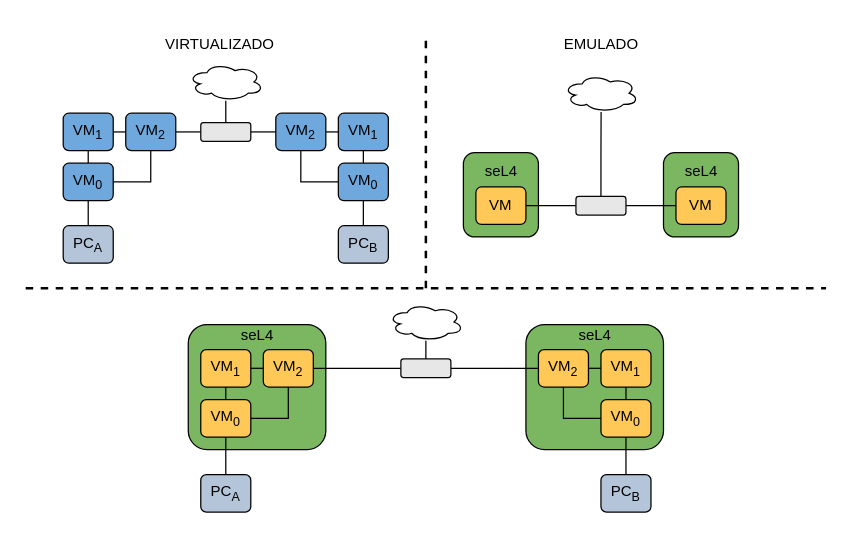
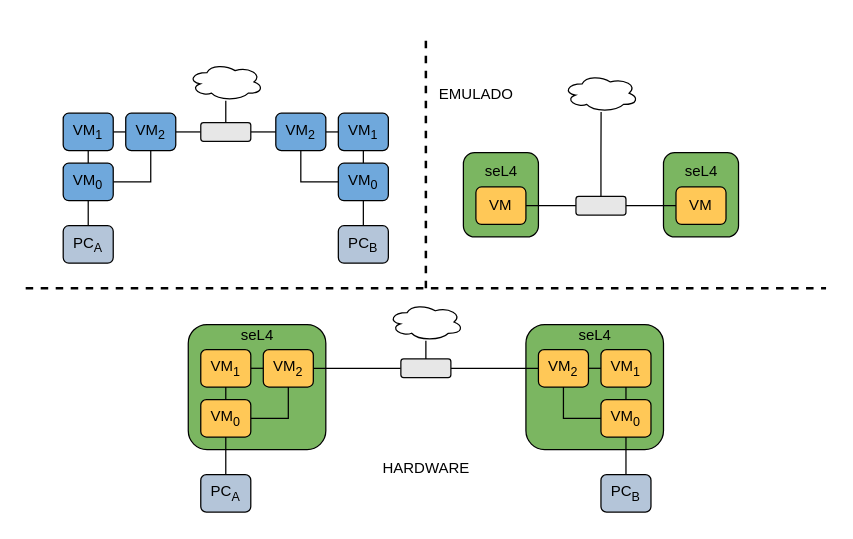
  <mxCell id="0" />
  <mxCell id="1" parent="0" />
  <mxCell id="2" value="&lt;div&gt;&lt;br&gt;&lt;/div&gt;&lt;div&gt;&lt;br&gt;&lt;/div&gt;" style="rounded=1;whiteSpace=wrap;html=1;fillColor=#7BB661;" parent="1" vertex="1"><mxGeometry x="370" y="121.5" width="60" height="67.5" as="geometry" /></mxCell>
  <mxCell id="3" value="&lt;div&gt;&lt;br&gt;&lt;/div&gt;&lt;div&gt;&lt;br&gt;&lt;/div&gt;" style="rounded=1;whiteSpace=wrap;html=1;fillColor=#7BB661;" parent="1" vertex="1"><mxGeometry x="420" y="259" width="110" height="100" as="geometry" /></mxCell>
  <mxCell id="4" value="&lt;div&gt;&lt;br&gt;&lt;/div&gt;&lt;div&gt;&lt;br&gt;&lt;/div&gt;" style="rounded=1;whiteSpace=wrap;html=1;fillColor=#7BB661;" parent="1" vertex="1"><mxGeometry x="150" y="259" width="110" height="100" as="geometry" /></mxCell>
  <mxCell id="5" value="" style="endArrow=none;html=1;rounded=0;strokeWidth=2;dashed=1;" parent="1" edge="1"><mxGeometry width="50" height="50" relative="1" as="geometry"><mxPoint x="340" y="230" as="sourcePoint" /><mxPoint x="340" y="30" as="targetPoint" /></mxGeometry></mxCell>
  <mxCell id="6" value="" style="endArrow=none;html=1;rounded=0;startSize=8;strokeWidth=2;dashed=1;" parent="1" edge="1"><mxGeometry width="50" height="50" relative="1" as="geometry"><mxPoint x="20" y="230" as="sourcePoint" /><mxPoint x="660" y="230" as="targetPoint" /></mxGeometry></mxCell>
  <mxCell id="7" style="edgeStyle=orthogonalEdgeStyle;rounded=0;orthogonalLoop=1;jettySize=auto;html=1;exitX=0.5;exitY=0;exitDx=0;exitDy=0;entryX=0.5;entryY=1;entryDx=0;entryDy=0;endArrow=none;endFill=0;" parent="1" source="8" target="13" edge="1"><mxGeometry relative="1" as="geometry" /></mxCell>
  <mxCell id="8" value="PC&lt;sub&gt;A&lt;/sub&gt;" style="rounded=1;whiteSpace=wrap;html=1;fillColor=#B4C5D9;" parent="1" vertex="1"><mxGeometry x="50" y="180" width="40" height="30" as="geometry" /></mxCell>
  <mxCell id="9" style="edgeStyle=orthogonalEdgeStyle;rounded=0;orthogonalLoop=1;jettySize=auto;html=1;exitX=0.5;exitY=0;exitDx=0;exitDy=0;entryX=0.5;entryY=1;entryDx=0;entryDy=0;endArrow=none;endFill=0;" parent="1" source="10" target="53" edge="1"><mxGeometry relative="1" as="geometry" /></mxCell>
  <mxCell id="10" value="PC&lt;sub&gt;B&lt;/sub&gt;" style="rounded=1;whiteSpace=wrap;html=1;fillColor=#B4C5D9;" parent="1" vertex="1"><mxGeometry x="270" y="180" width="40" height="30" as="geometry" /></mxCell>
  <mxCell id="11" style="edgeStyle=orthogonalEdgeStyle;rounded=0;orthogonalLoop=1;jettySize=auto;html=1;exitX=0.5;exitY=0;exitDx=0;exitDy=0;entryX=0.5;entryY=1;entryDx=0;entryDy=0;endArrow=none;endFill=0;" parent="1" source="13" target="15" edge="1"><mxGeometry relative="1" as="geometry" /></mxCell>
  <mxCell id="12" style="edgeStyle=orthogonalEdgeStyle;rounded=0;orthogonalLoop=1;jettySize=auto;html=1;exitX=1;exitY=0.5;exitDx=0;exitDy=0;entryX=0.5;entryY=1;entryDx=0;entryDy=0;endArrow=none;endFill=0;" parent="1" source="13" target="17" edge="1"><mxGeometry relative="1" as="geometry" /></mxCell>
  <mxCell id="13" value="VM&lt;sub&gt;0&lt;/sub&gt;" style="rounded=1;whiteSpace=wrap;html=1;fillColor=#6FA8DC;" parent="1" vertex="1"><mxGeometry x="50" y="130" width="40" height="30" as="geometry" /></mxCell>
  <mxCell id="14" style="edgeStyle=orthogonalEdgeStyle;rounded=0;orthogonalLoop=1;jettySize=auto;html=1;exitX=1;exitY=0.5;exitDx=0;exitDy=0;entryX=0;entryY=0.5;entryDx=0;entryDy=0;endArrow=none;endFill=0;" parent="1" source="15" target="17" edge="1"><mxGeometry relative="1" as="geometry" /></mxCell>
  <mxCell id="15" value="VM&lt;sub&gt;1&lt;/sub&gt;" style="rounded=1;whiteSpace=wrap;html=1;fillColor=#6FA8DC;" parent="1" vertex="1"><mxGeometry x="50" y="90" width="40" height="30" as="geometry" /></mxCell>
  <mxCell id="16" style="edgeStyle=orthogonalEdgeStyle;rounded=0;orthogonalLoop=1;jettySize=auto;html=1;exitX=1;exitY=0.5;exitDx=0;exitDy=0;entryX=0;entryY=0.5;entryDx=0;entryDy=0;endArrow=none;endFill=0;" parent="1" source="17" target="55" edge="1"><mxGeometry relative="1" as="geometry" /></mxCell>
  <mxCell id="17" value="VM&lt;sub&gt;2&lt;/sub&gt;" style="rounded=1;whiteSpace=wrap;html=1;fillColor=#6FA8DC;" parent="1" vertex="1"><mxGeometry x="100" y="90" width="40" height="30" as="geometry" /></mxCell>
  <mxCell id="18" value="" style="ellipse;shape=cloud;whiteSpace=wrap;html=1;" parent="1" vertex="1"><mxGeometry x="150" y="50" width="60" height="30" as="geometry" /></mxCell>
  <mxCell id="19" style="edgeStyle=orthogonalEdgeStyle;rounded=0;orthogonalLoop=1;jettySize=auto;html=1;exitX=1;exitY=0.5;exitDx=0;exitDy=0;entryX=0;entryY=0.5;entryDx=0;entryDy=0;endArrow=none;endFill=0;" parent="1" source="60" target="42" edge="1"><mxGeometry relative="1" as="geometry" /></mxCell>
  <mxCell id="20" value="" style="ellipse;shape=cloud;whiteSpace=wrap;html=1;" parent="1" vertex="1"><mxGeometry x="450" y="59" width="60" height="30" as="geometry" /></mxCell>
  <mxCell id="21" style="edgeStyle=orthogonalEdgeStyle;rounded=0;orthogonalLoop=1;jettySize=auto;html=1;exitX=0.5;exitY=0;exitDx=0;exitDy=0;entryX=0.5;entryY=1;entryDx=0;entryDy=0;endArrow=none;endFill=0;" parent="1" source="22" target="27" edge="1"><mxGeometry relative="1" as="geometry" /></mxCell>
  <mxCell id="22" value="PC&lt;sub&gt;A&lt;/sub&gt;" style="rounded=1;whiteSpace=wrap;html=1;fillColor=#B4C5D9;" parent="1" vertex="1"><mxGeometry x="160" y="379" width="40" height="30" as="geometry" /></mxCell>
  <mxCell id="23" style="edgeStyle=orthogonalEdgeStyle;rounded=0;orthogonalLoop=1;jettySize=auto;html=1;exitX=0.5;exitY=0;exitDx=0;exitDy=0;entryX=0.5;entryY=1;entryDx=0;entryDy=0;endArrow=none;endFill=0;" parent="1" source="24" target="37" edge="1"><mxGeometry relative="1" as="geometry" /></mxCell>
  <mxCell id="24" value="PC&lt;sub&gt;B&lt;/sub&gt;" style="rounded=1;whiteSpace=wrap;html=1;fillColor=#B4C5D9;" parent="1" vertex="1"><mxGeometry x="480" y="379" width="40" height="30" as="geometry" /></mxCell>
  <mxCell id="25" style="edgeStyle=orthogonalEdgeStyle;rounded=0;orthogonalLoop=1;jettySize=auto;html=1;exitX=0.5;exitY=0;exitDx=0;exitDy=0;entryX=0.5;entryY=1;entryDx=0;entryDy=0;endArrow=none;endFill=0;" parent="1" source="27" target="29" edge="1"><mxGeometry relative="1" as="geometry" /></mxCell>
  <mxCell id="26" style="edgeStyle=orthogonalEdgeStyle;rounded=0;orthogonalLoop=1;jettySize=auto;html=1;exitX=1;exitY=0.5;exitDx=0;exitDy=0;entryX=0.5;entryY=1;entryDx=0;entryDy=0;endArrow=none;endFill=0;" parent="1" source="27" target="31" edge="1"><mxGeometry relative="1" as="geometry" /></mxCell>
  <mxCell id="27" value="VM&lt;sub&gt;0&lt;/sub&gt;" style="rounded=1;whiteSpace=wrap;html=1;fillColor=#FFC857;" parent="1" vertex="1"><mxGeometry x="160" y="319" width="40" height="30" as="geometry" /></mxCell>
  <mxCell id="28" style="edgeStyle=orthogonalEdgeStyle;rounded=0;orthogonalLoop=1;jettySize=auto;html=1;exitX=1;exitY=0.5;exitDx=0;exitDy=0;entryX=0;entryY=0.5;entryDx=0;entryDy=0;endArrow=none;endFill=0;" parent="1" source="29" target="31" edge="1"><mxGeometry relative="1" as="geometry" /></mxCell>
  <mxCell id="29" value="VM&lt;sub&gt;1&lt;/sub&gt;" style="rounded=1;whiteSpace=wrap;html=1;fillColor=#FFC857;" parent="1" vertex="1"><mxGeometry x="160" y="279" width="40" height="30" as="geometry" /></mxCell>
  <mxCell id="30" style="edgeStyle=orthogonalEdgeStyle;rounded=0;orthogonalLoop=1;jettySize=auto;html=1;exitX=1;exitY=0.5;exitDx=0;exitDy=0;entryX=0;entryY=0.5;entryDx=0;entryDy=0;endArrow=none;endFill=0;" parent="1" source="31" target="58" edge="1"><mxGeometry relative="1" as="geometry" /></mxCell>
  <mxCell id="31" value="VM&lt;sub&gt;2&lt;/sub&gt;" style="rounded=1;whiteSpace=wrap;html=1;fillColor=#FFC857;" parent="1" vertex="1"><mxGeometry x="210" y="279" width="40" height="30" as="geometry" /></mxCell>
  <mxCell id="32" style="edgeStyle=orthogonalEdgeStyle;rounded=0;orthogonalLoop=1;jettySize=auto;html=1;exitX=1;exitY=0.5;exitDx=0;exitDy=0;entryX=0;entryY=0.5;entryDx=0;entryDy=0;endArrow=none;endFill=0;" parent="1" source="34" target="35" edge="1"><mxGeometry relative="1" as="geometry" /></mxCell>
  <mxCell id="33" style="edgeStyle=orthogonalEdgeStyle;rounded=0;orthogonalLoop=1;jettySize=auto;html=1;exitX=0.5;exitY=1;exitDx=0;exitDy=0;entryX=0;entryY=0.5;entryDx=0;entryDy=0;endArrow=none;endFill=0;" parent="1" source="34" target="37" edge="1"><mxGeometry relative="1" as="geometry"><Array as="points"><mxPoint x="450" y="334" /></Array></mxGeometry></mxCell>
  <mxCell id="34" value="VM&lt;sub&gt;2&lt;/sub&gt;" style="rounded=1;whiteSpace=wrap;html=1;fillColor=#FFC857;" parent="1" vertex="1"><mxGeometry x="430" y="279" width="40" height="30" as="geometry" /></mxCell>
  <mxCell id="35" value="VM&lt;sub&gt;1&lt;/sub&gt;" style="rounded=1;whiteSpace=wrap;html=1;fillColor=#FFC857;" parent="1" vertex="1"><mxGeometry x="480" y="279" width="40" height="30" as="geometry" /></mxCell>
  <mxCell id="36" style="edgeStyle=orthogonalEdgeStyle;rounded=0;orthogonalLoop=1;jettySize=auto;html=1;exitX=0.5;exitY=0;exitDx=0;exitDy=0;entryX=0.5;entryY=1;entryDx=0;entryDy=0;endArrow=none;endFill=0;" parent="1" source="37" target="35" edge="1"><mxGeometry relative="1" as="geometry" /></mxCell>
  <mxCell id="37" value="VM&lt;sub&gt;0&lt;/sub&gt;" style="rounded=1;whiteSpace=wrap;html=1;fillColor=#FFC857;" parent="1" vertex="1"><mxGeometry x="480" y="319" width="40" height="30" as="geometry" /></mxCell>
  <mxCell id="38" value="" style="ellipse;shape=cloud;whiteSpace=wrap;html=1;" parent="1" vertex="1"><mxGeometry x="310" y="242" width="60" height="30" as="geometry" /></mxCell>
  <mxCell id="39" value="seL4" style="text;html=1;align=center;verticalAlign=middle;resizable=0;points=[];autosize=1;strokeColor=none;fillColor=none;" parent="1" vertex="1"><mxGeometry x="180" y="253" width="50" height="30" as="geometry" /></mxCell>
  <mxCell id="40" value="seL4" style="text;html=1;align=center;verticalAlign=middle;resizable=0;points=[];autosize=1;strokeColor=none;fillColor=none;" parent="1" vertex="1"><mxGeometry x="450" y="253" width="50" height="30" as="geometry" /></mxCell>
  <mxCell id="41" value="seL4" style="text;html=1;align=center;verticalAlign=middle;resizable=0;points=[];autosize=1;strokeColor=none;fillColor=none;" parent="1" vertex="1"><mxGeometry x="375" y="121.5" width="50" height="30" as="geometry" /></mxCell>
  <mxCell id="42" value="" style="rounded=1;whiteSpace=wrap;html=1;fillColor=#E7E7E7;strokeColor=#060606;fontColor=#333333;" parent="1" vertex="1"><mxGeometry x="460" y="156.5" width="40" height="15" as="geometry" /></mxCell>
  <mxCell id="43" style="edgeStyle=orthogonalEdgeStyle;rounded=0;orthogonalLoop=1;jettySize=auto;html=1;exitX=0.5;exitY=0;exitDx=0;exitDy=0;entryX=0.502;entryY=1;entryDx=0;entryDy=0;entryPerimeter=0;endArrow=none;endFill=0;" parent="1" source="42" target="20" edge="1"><mxGeometry relative="1" as="geometry" /></mxCell>
  <mxCell id="44" value="&lt;div&gt;&lt;br&gt;&lt;/div&gt;&lt;div&gt;&lt;br&gt;&lt;/div&gt;" style="rounded=1;whiteSpace=wrap;html=1;fillColor=#7BB661;" parent="1" vertex="1"><mxGeometry x="530" y="121.5" width="60" height="67.5" as="geometry" /></mxCell>
  <mxCell id="45" value="VM" style="rounded=1;whiteSpace=wrap;html=1;fillColor=#FFC857;" parent="1" vertex="1"><mxGeometry x="540" y="149" width="40" height="30" as="geometry" /></mxCell>
  <mxCell id="46" value="seL4" style="text;html=1;align=center;verticalAlign=middle;resizable=0;points=[];autosize=1;strokeColor=none;fillColor=none;" parent="1" vertex="1"><mxGeometry x="535" y="121.5" width="50" height="30" as="geometry" /></mxCell>
  <mxCell id="47" style="edgeStyle=orthogonalEdgeStyle;rounded=0;orthogonalLoop=1;jettySize=auto;html=1;exitX=1;exitY=0.5;exitDx=0;exitDy=0;entryX=0;entryY=0.5;entryDx=0;entryDy=0;endArrow=none;endFill=0;" parent="1" source="42" target="45" edge="1"><mxGeometry relative="1" as="geometry" /></mxCell>
  <mxCell id="48" style="edgeStyle=orthogonalEdgeStyle;rounded=0;orthogonalLoop=1;jettySize=auto;html=1;exitX=1;exitY=0.5;exitDx=0;exitDy=0;entryX=0;entryY=0.5;entryDx=0;entryDy=0;endArrow=none;endFill=0;" parent="1" source="50" target="51" edge="1"><mxGeometry relative="1" as="geometry" /></mxCell>
  <mxCell id="49" style="edgeStyle=orthogonalEdgeStyle;rounded=0;orthogonalLoop=1;jettySize=auto;html=1;exitX=0.5;exitY=1;exitDx=0;exitDy=0;entryX=0;entryY=0.5;entryDx=0;entryDy=0;endArrow=none;endFill=0;" parent="1" source="50" target="53" edge="1"><mxGeometry relative="1" as="geometry"><Array as="points"><mxPoint x="240" y="145" /></Array></mxGeometry></mxCell>
  <mxCell id="50" value="VM&lt;sub&gt;2&lt;/sub&gt;" style="rounded=1;whiteSpace=wrap;html=1;fillColor=#6FA8DC;" parent="1" vertex="1"><mxGeometry x="220" y="90" width="40" height="30" as="geometry" /></mxCell>
  <mxCell id="51" value="VM&lt;sub&gt;1&lt;/sub&gt;" style="rounded=1;whiteSpace=wrap;html=1;fillColor=#6FA8DC;" parent="1" vertex="1"><mxGeometry x="270" y="90" width="40" height="30" as="geometry" /></mxCell>
  <mxCell id="52" style="edgeStyle=orthogonalEdgeStyle;rounded=0;orthogonalLoop=1;jettySize=auto;html=1;exitX=0.5;exitY=0;exitDx=0;exitDy=0;entryX=0.5;entryY=1;entryDx=0;entryDy=0;endArrow=none;endFill=0;" parent="1" source="53" target="51" edge="1"><mxGeometry relative="1" as="geometry" /></mxCell>
  <mxCell id="53" value="VM&lt;sub&gt;0&lt;/sub&gt;" style="rounded=1;whiteSpace=wrap;html=1;fillColor=#6FA8DC;" parent="1" vertex="1"><mxGeometry x="270" y="130" width="40" height="30" as="geometry" /></mxCell>
  <mxCell id="54" style="edgeStyle=orthogonalEdgeStyle;rounded=0;orthogonalLoop=1;jettySize=auto;html=1;exitX=1;exitY=0.5;exitDx=0;exitDy=0;entryX=0;entryY=0.5;entryDx=0;entryDy=0;endArrow=none;endFill=0;" parent="1" source="55" target="50" edge="1"><mxGeometry relative="1" as="geometry" /></mxCell>
  <mxCell id="55" value="" style="rounded=1;whiteSpace=wrap;html=1;fillColor=#E7E7E7;strokeColor=#060606;fontColor=#333333;" parent="1" vertex="1"><mxGeometry x="160" y="97.5" width="40" height="15" as="geometry" /></mxCell>
  <mxCell id="56" style="edgeStyle=orthogonalEdgeStyle;rounded=0;orthogonalLoop=1;jettySize=auto;html=1;exitX=0.5;exitY=0;exitDx=0;exitDy=0;entryX=0.5;entryY=1;entryDx=0;entryDy=0;entryPerimeter=0;endArrow=none;endFill=0;" parent="1" source="55" target="18" edge="1"><mxGeometry relative="1" as="geometry" /></mxCell>
  <mxCell id="57" style="edgeStyle=orthogonalEdgeStyle;rounded=0;orthogonalLoop=1;jettySize=auto;html=1;exitX=1;exitY=0.5;exitDx=0;exitDy=0;entryX=0;entryY=0.5;entryDx=0;entryDy=0;endArrow=none;endFill=0;" parent="1" source="58" target="34" edge="1"><mxGeometry relative="1" as="geometry" /></mxCell>
  <mxCell id="58" value="" style="rounded=1;whiteSpace=wrap;html=1;fillColor=#E7E7E7;strokeColor=#060606;fontColor=#333333;" parent="1" vertex="1"><mxGeometry x="320" y="286.5" width="40" height="15" as="geometry" /></mxCell>
  <mxCell id="59" style="edgeStyle=orthogonalEdgeStyle;rounded=0;orthogonalLoop=1;jettySize=auto;html=1;exitX=0.5;exitY=0;exitDx=0;exitDy=0;entryX=0.5;entryY=1;entryDx=0;entryDy=0;entryPerimeter=0;endArrow=none;endFill=0;" parent="1" source="58" target="38" edge="1"><mxGeometry relative="1" as="geometry" /></mxCell>
  <mxCell id="60" value="VM" style="rounded=1;whiteSpace=wrap;html=1;fillColor=#FFC857;" parent="1" vertex="1"><mxGeometry x="380" y="149" width="40" height="30" as="geometry" /></mxCell>
- <mxCell id="62" value="VIRTUALIZADO" style="text;html=1;align=center;verticalAlign=middle;resizable=0;points=[];autosize=1;strokeColor=none;fillColor=none;" parent="1" vertex="1"><mxGeometry x="120" y="20" width="110" height="30" as="geometry" /></mxCell>
- <mxCell id="63" value="EMULADO" style="text;html=1;align=center;verticalAlign=middle;resizable=0;points=[];autosize=1;strokeColor=none;fillColor=none;" parent="1" vertex="1"><mxGeometry x="440" y="20" width="80" height="30" as="geometry" /></mxCell>
+ <mxCell id="61" value="HARDWARE" style="text;html=1;align=center;verticalAlign=middle;resizable=0;points=[];autosize=1;strokeColor=none;fillColor=none;" parent="1" vertex="1"><mxGeometry x="295" y="359" width="90" height="30" as="geometry" /></mxCell>
+ <mxCell id="63" value="EMULADO" style="text;html=1;align=center;verticalAlign=middle;resizable=0;points=[];autosize=1;strokeColor=none;fillColor=none;" parent="1" vertex="1"><mxGeometry x="340" y="60" width="80" height="30" as="geometry" /></mxCell>
